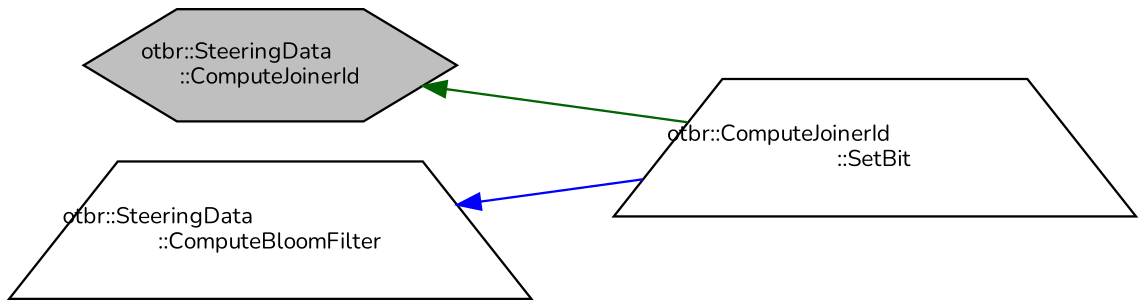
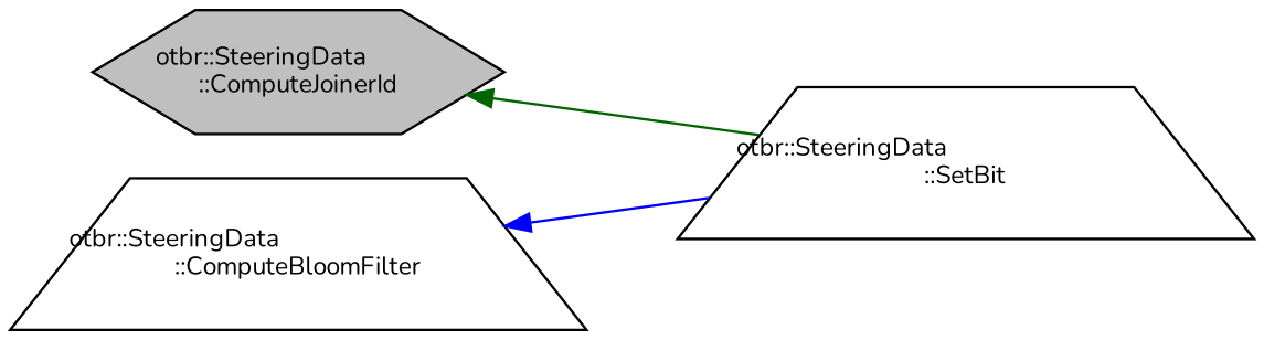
  digraph {
    fontname=Nunito
    rankdir=LR
    node [color=black fillcolor=white fontname=Nunito fontsize=10 shape=trapezium style=filled]
    edge [dir=back fontname=Nunito fontsize=10 labelfontname=Helvetica labelfontsize=10 style=solid]
    n1 [fillcolor=grey75 fontcolor=black height=0.2 label="otbr::SteeringData\l::ComputeJoinerId" shape=hexagon width=0.4]
-   n2 [height=0.2 label="otbr::ComputeJoinerId\l::SetBit" width=0.4]
+   n2 [height=0.2 label="otbr::SteeringData\l::SetBit" width=0.4]
    n3 [height=0.2 label="otbr::SteeringData\l::ComputeBloomFilter" width=0.4]
    n1 -> n2 [color=darkgreen]
    n3 -> n2 [color=blue]
  }
